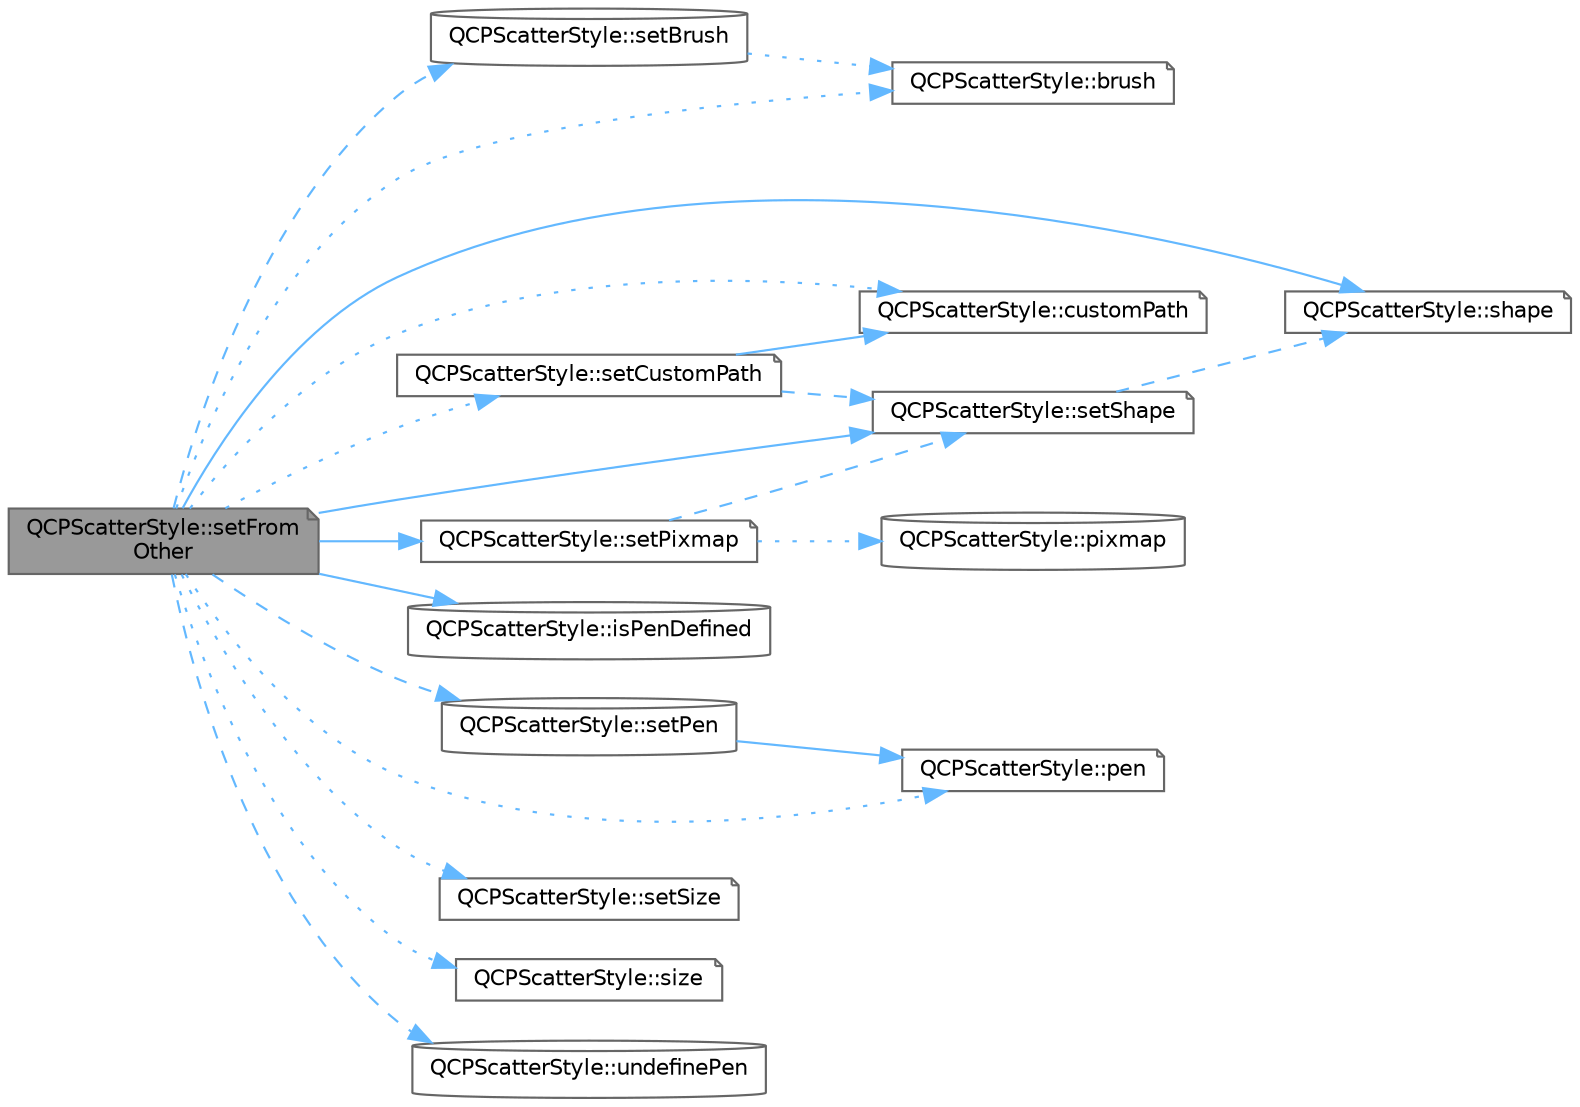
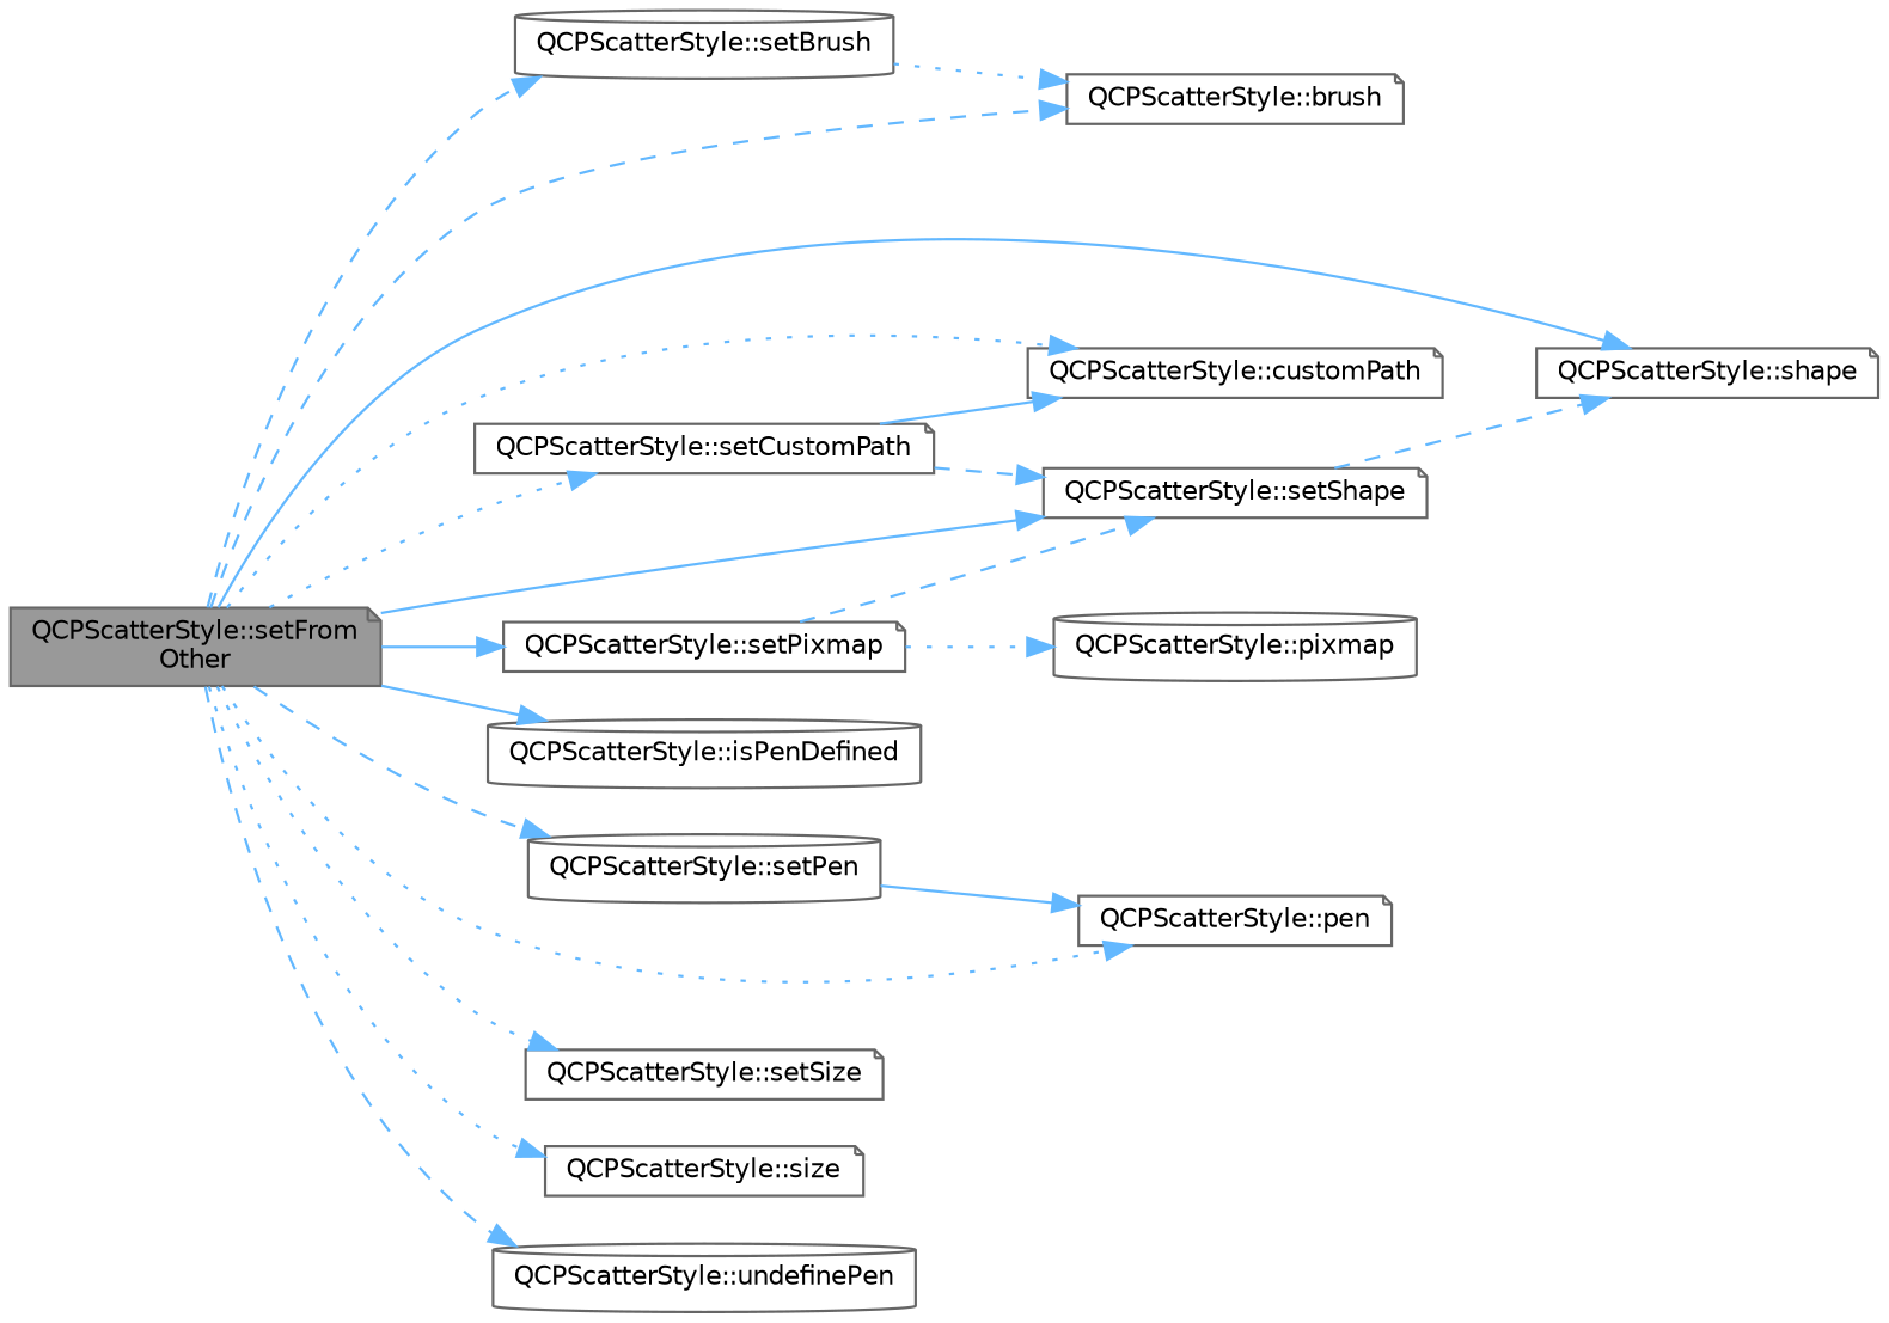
  digraph {
    rankdir=LR
    node [color=grey40 fillcolor=white fontname=Helvetica fontsize=10 shape=note style=filled]
    edge [color=steelblue1 fontname=Helvetica fontsize=10 labelfontname=Helvetica labelfontsize=10 style=dashed]
    n1 [color=gray40 fillcolor=grey60 fontcolor=black height=0.2 label="QCPScatterStyle::setFrom\lOther" width=0.4]
    n2 [height=0.2 label="QCPScatterStyle::brush" width=0.4]
    n3 [height=0.2 label="QCPScatterStyle::customPath" width=0.4]
    n4 [height=0.2 label="QCPScatterStyle::isPenDefined" shape=cylinder width=0.4]
    n5 [height=0.2 label="QCPScatterStyle::pen" width=0.4]
    n6 [height=0.2 label="QCPScatterStyle::setBrush" shape=cylinder width=0.4]
    n7 [height=0.2 label="QCPScatterStyle::setCustomPath" width=0.4]
    n8 [height=0.2 label="QCPScatterStyle::setShape" width=0.4]
    n9 [height=0.2 label="QCPScatterStyle::shape" width=0.4]
    n10 [height=0.2 label="QCPScatterStyle::setPen" shape=cylinder width=0.4]
    n11 [height=0.2 label="QCPScatterStyle::setPixmap" width=0.4]
    n12 [height=0.2 label="QCPScatterStyle::setSize" width=0.4]
    n13 [height=0.2 label="QCPScatterStyle::size" width=0.4]
    n14 [height=0.2 label="QCPScatterStyle::undefinePen" shape=cylinder width=0.4]
    n15 [height=0.2 label="QCPScatterStyle::pixmap" shape=cylinder width=0.4]
-   n1 -> n2 [style=dotted]
+   n1 -> n2
    n1 -> n3 [style=dotted]
    n1 -> n4 [style=solid]
    n1 -> n5 [style=dotted]
    n1 -> n6
    n1 -> n7 [style=dotted]
    n1 -> n8 [style=solid]
    n1 -> n9 [style=solid]
    n1 -> n10
    n1 -> n11 [style=solid]
    n1 -> n12 [style=dotted]
    n1 -> n13 [style=dotted]
    n1 -> n14
    n6 -> n2 [style=dotted]
    n7 -> n3 [style=solid]
    n7 -> n8
    n8 -> n9
    n10 -> n5 [style=solid]
    n11 -> n8
    n11 -> n15 [style=dotted]
  }
